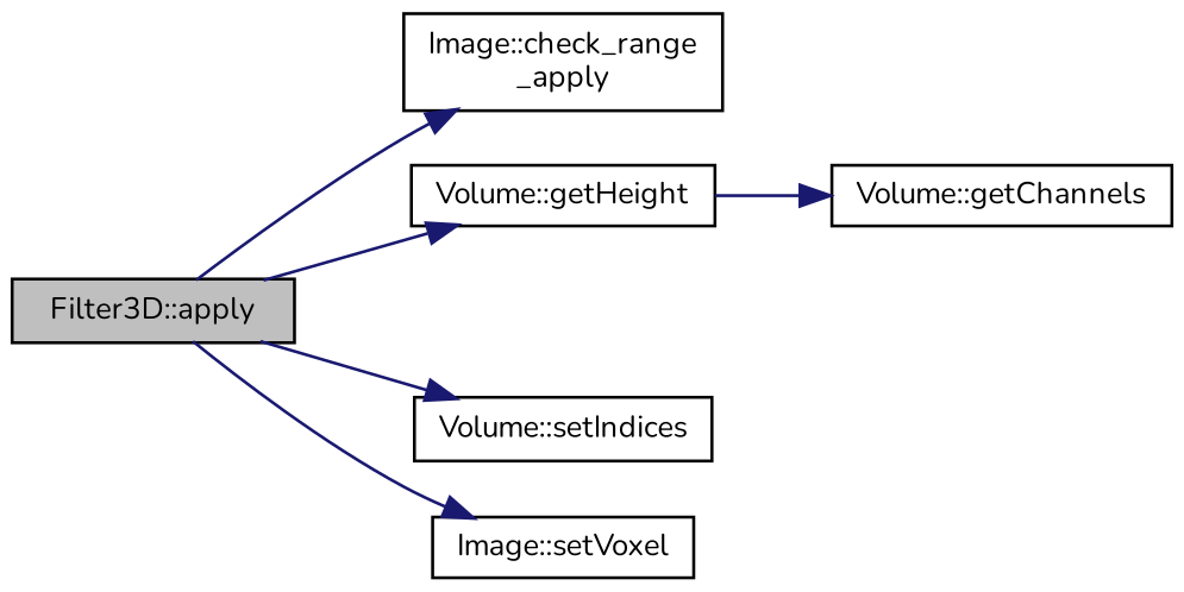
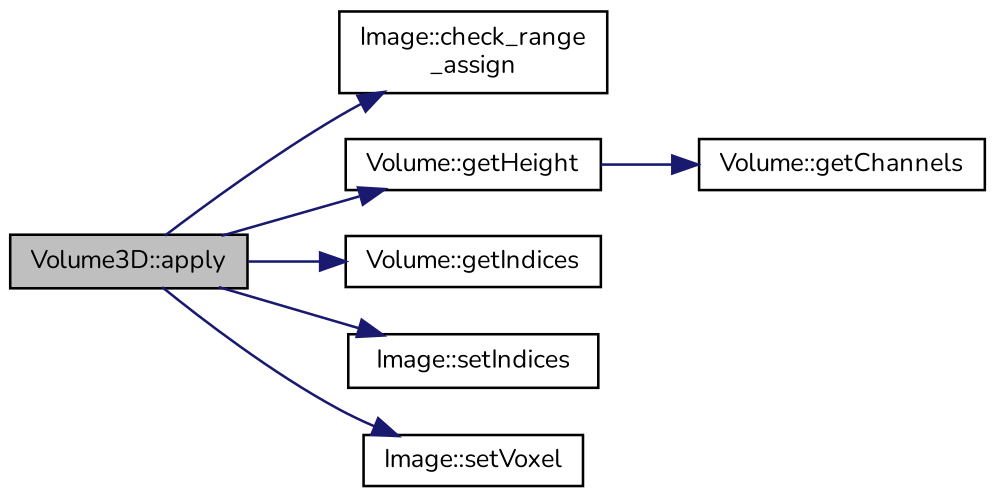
  digraph {
    fontname=Nunito
    rankdir=LR
    node [color=black fillcolor=white fontname=Nunito fontsize=10 shape=record style=filled]
    edge [color=midnightblue fontname=Nunito fontsize=10 labelfontname=Helvetica labelfontsize=10 style=solid]
-   n1 [fillcolor=grey75 fontcolor=black height=0.2 label="Filter3D::apply" width=0.4]
-   n2 [height=0.2 label="Image::check_range\l_apply" width=0.4]
+   n1 [fillcolor=grey75 fontcolor=black height=0.2 label="Volume3D::apply" width=0.4]
+   n2 [height=0.2 label="Image::check_range\l_assign" width=0.4]
    n3 [height=0.2 label="Volume::getHeight" width=0.4]
-   n5 [height=0.2 label="Volume::setIndices" width=0.4]
+   n4 [height=0.2 label="Volume::getIndices" width=0.4]
+   n5 [height=0.2 label="Image::setIndices" width=0.4]
    n6 [height=0.2 label="Image::setVoxel" width=0.4]
    n7 [height=0.2 label="Volume::getChannels" width=0.4]
    n1 -> n2
    n1 -> n3
+   n1 -> n4
    n1 -> n5
    n1 -> n6
    n3 -> n7
  }
